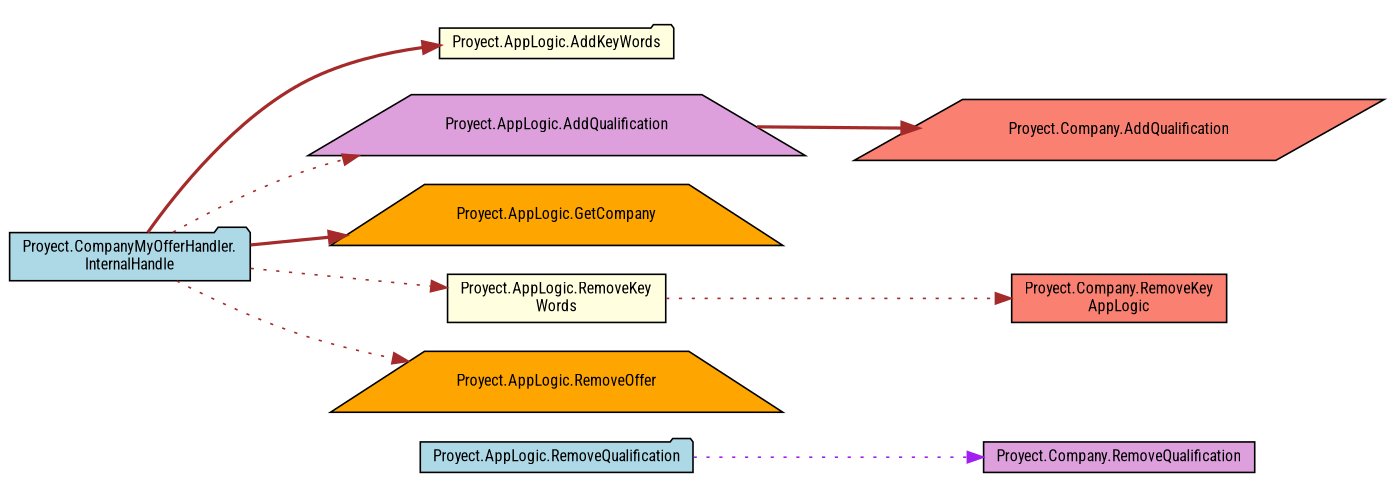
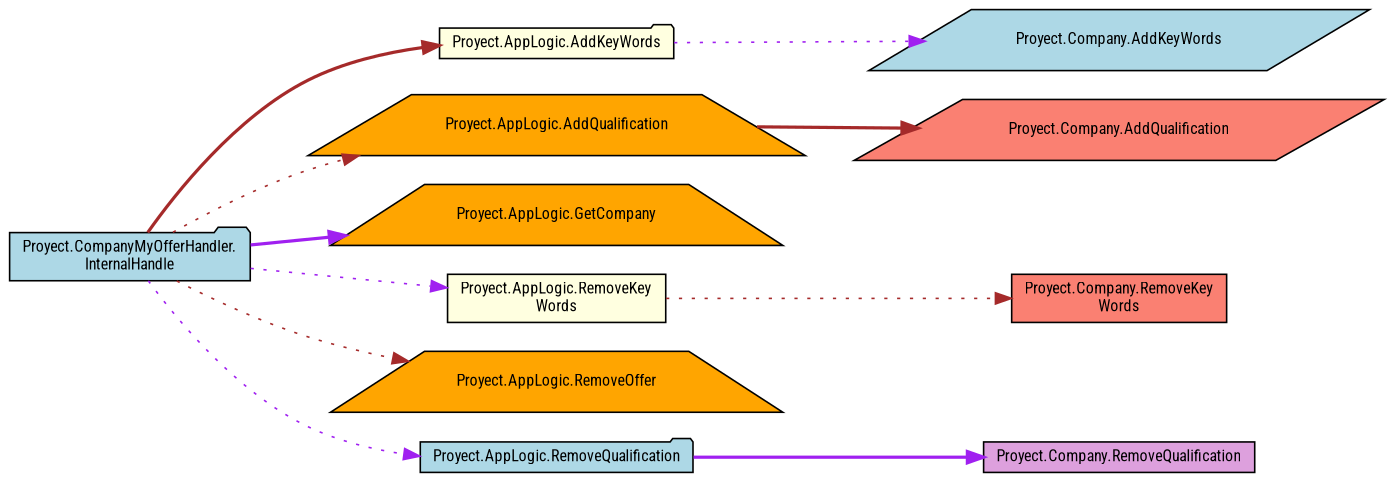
  digraph {
    fontname="Roboto Condensed"
    rankdir=LR
    node [color=black fillcolor=lightblue fontname="Roboto Condensed" fontsize=10 shape=folder style=filled]
    edge [color=brown fontname="Roboto Condensed" fontsize=10 labelfontname=Helvetica labelfontsize=10 style=dotted]
    n1 [fontcolor=black height=0.2 label="Proyect.CompanyMyOfferHandler.\lInternalHandle" width=0.4]
    n2 [fillcolor=lightyellow height=0.2 label="Proyect.AppLogic.AddKeyWords" width=0.4]
-   n3 [fillcolor=plum height=0.2 label="Proyect.AppLogic.AddQualification" shape=trapezium width=0.4]
+   n3 [fillcolor=orange height=0.2 label="Proyect.AppLogic.AddQualification" shape=trapezium width=0.4]
    n4 [fillcolor=orange height=0.2 label="Proyect.AppLogic.GetCompany" shape=trapezium width=0.4]
    n5 [fillcolor=lightyellow height=0.2 label="Proyect.AppLogic.RemoveKey\lWords" shape=box width=0.4]
    n6 [fillcolor=orange height=0.2 label="Proyect.AppLogic.RemoveOffer" shape=trapezium width=0.4]
    n7 [height=0.2 label="Proyect.AppLogic.RemoveQualification" width=0.4]
+   n8 [height=0.2 label="Proyect.Company.AddKeyWords" shape=parallelogram width=0.4]
    n9 [fillcolor=salmon height=0.2 label="Proyect.Company.AddQualification" shape=parallelogram width=0.4]
-   n10 [fillcolor=salmon height=0.2 label="Proyect.Company.RemoveKey\lAppLogic" shape=box width=0.4]
+   n10 [fillcolor=salmon height=0.2 label="Proyect.Company.RemoveKey\lWords" shape=box width=0.4]
    n11 [fillcolor=plum height=0.2 label="Proyect.Company.RemoveQualification" shape=box width=0.4]
    n1 -> n2 [style=bold]
    n1 -> n3
-   n1 -> n4 [style=bold]
-   n1 -> n5
+   n1 -> n4 [color=purple style=bold]
+   n1 -> n5 [color=purple]
    n1 -> n6
+   n1 -> n7 [color=purple]
+   n2 -> n8 [color=purple]
    n3 -> n9 [style=bold]
    n5 -> n10
-   n7 -> n11 [color=purple]
+   n7 -> n11 [color=purple style=bold]
  }
